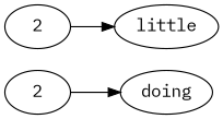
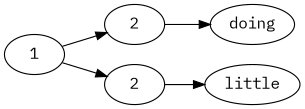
  digraph {
    rankdir=LR
    fontname="IBM Plex Mono"
    node [fontname="IBM Plex Mono"]
    edge [fontname="IBM Plex Mono"]
+   n1 [label=1]
    n2 [label=2]
    n3 [label=2]
    n4 [label=doing]
    n5 [label=little]
+   n1 -> n2
+   n1 -> n3
    n2 -> n4
    n3 -> n5
  }
